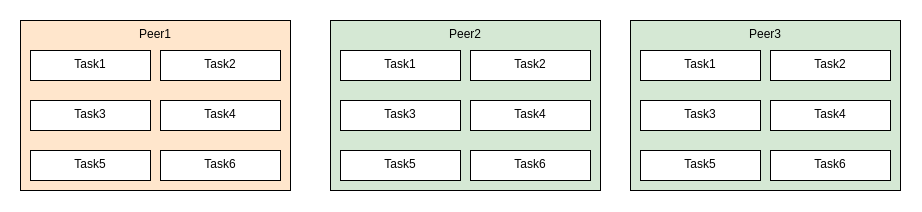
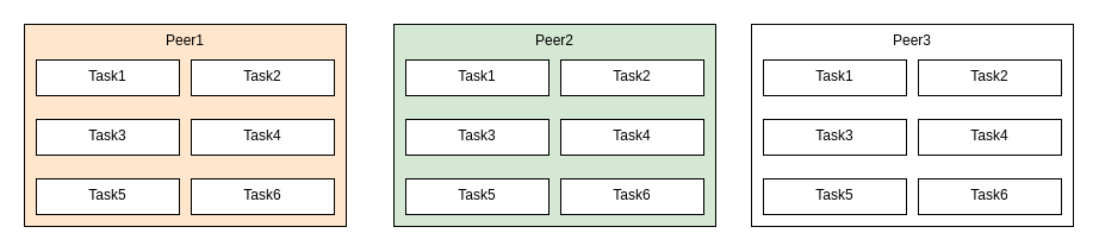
  <mxCell id="0" />
  <mxCell id="1" parent="0" />
  <mxCell id="2" value="" style="group" parent="1" vertex="1" connectable="0"><mxGeometry x="20" y="20" width="270" height="170" as="geometry" /></mxCell>
  <mxCell id="3" value="Peer1" style="whiteSpace=wrap;html=1;align=center;verticalAlign=top;fillColor=#ffe6cc;" parent="2" vertex="1"><mxGeometry width="270" height="170" as="geometry" /></mxCell>
  <mxCell id="4" value="Task1" style="whiteSpace=wrap;html=1;align=center;verticalAlign=top;" parent="2" vertex="1"><mxGeometry x="10" y="30" width="120" height="30" as="geometry" /></mxCell>
  <mxCell id="5" value="Task2" style="whiteSpace=wrap;html=1;align=center;verticalAlign=top;" parent="2" vertex="1"><mxGeometry x="140" y="30" width="120" height="30" as="geometry" /></mxCell>
  <mxCell id="6" value="Task3" style="whiteSpace=wrap;html=1;align=center;verticalAlign=top;" parent="2" vertex="1"><mxGeometry x="10" y="80" width="120" height="30" as="geometry" /></mxCell>
  <mxCell id="7" value="Task4" style="whiteSpace=wrap;html=1;align=center;verticalAlign=top;" parent="2" vertex="1"><mxGeometry x="140" y="80" width="120" height="30" as="geometry" /></mxCell>
  <mxCell id="8" value="Task5" style="whiteSpace=wrap;html=1;align=center;verticalAlign=top;" parent="2" vertex="1"><mxGeometry x="10" y="130" width="120" height="30" as="geometry" /></mxCell>
  <mxCell id="9" value="Task6" style="whiteSpace=wrap;html=1;align=center;verticalAlign=top;" parent="2" vertex="1"><mxGeometry x="140" y="130" width="120" height="30" as="geometry" /></mxCell>
  <mxCell id="10" value="" style="group" parent="1" vertex="1" connectable="0"><mxGeometry x="330" y="20" width="270" height="170" as="geometry" /></mxCell>
  <mxCell id="11" value="Peer2" style="whiteSpace=wrap;html=1;align=center;verticalAlign=top;fillColor=#d5e8d4;" parent="10" vertex="1"><mxGeometry width="270" height="170" as="geometry" /></mxCell>
  <mxCell id="12" value="Task1" style="whiteSpace=wrap;html=1;align=center;verticalAlign=top;" parent="10" vertex="1"><mxGeometry x="10" y="30" width="120" height="30" as="geometry" /></mxCell>
  <mxCell id="13" value="Task2" style="whiteSpace=wrap;html=1;align=center;verticalAlign=top;" parent="10" vertex="1"><mxGeometry x="140" y="30" width="120" height="30" as="geometry" /></mxCell>
  <mxCell id="14" value="Task3" style="whiteSpace=wrap;html=1;align=center;verticalAlign=top;" parent="10" vertex="1"><mxGeometry x="10" y="80" width="120" height="30" as="geometry" /></mxCell>
  <mxCell id="15" value="Task4" style="whiteSpace=wrap;html=1;align=center;verticalAlign=top;" parent="10" vertex="1"><mxGeometry x="140" y="80" width="120" height="30" as="geometry" /></mxCell>
  <mxCell id="16" value="Task5" style="whiteSpace=wrap;html=1;align=center;verticalAlign=top;" parent="10" vertex="1"><mxGeometry x="10" y="130" width="120" height="30" as="geometry" /></mxCell>
  <mxCell id="17" value="Task6" style="whiteSpace=wrap;html=1;align=center;verticalAlign=top;" parent="10" vertex="1"><mxGeometry x="140" y="130" width="120" height="30" as="geometry" /></mxCell>
  <mxCell id="18" value="" style="group" parent="1" vertex="1" connectable="0"><mxGeometry x="630" y="20" width="270" height="170" as="geometry" /></mxCell>
- <mxCell id="19" value="Peer3" style="whiteSpace=wrap;html=1;align=center;verticalAlign=top;fillColor=#d5e8d4;" parent="18" vertex="1"><mxGeometry width="270" height="170" as="geometry" /></mxCell>
+ <mxCell id="19" value="Peer3" style="whiteSpace=wrap;html=1;align=center;verticalAlign=top;" parent="18" vertex="1"><mxGeometry width="270" height="170" as="geometry" /></mxCell>
  <mxCell id="20" value="Task1" style="whiteSpace=wrap;html=1;align=center;verticalAlign=top;" parent="18" vertex="1"><mxGeometry x="10" y="30" width="120" height="30" as="geometry" /></mxCell>
  <mxCell id="21" value="Task2" style="whiteSpace=wrap;html=1;align=center;verticalAlign=top;" parent="18" vertex="1"><mxGeometry x="140" y="30" width="120" height="30" as="geometry" /></mxCell>
  <mxCell id="22" value="Task3" style="whiteSpace=wrap;html=1;align=center;verticalAlign=top;" parent="18" vertex="1"><mxGeometry x="10" y="80" width="120" height="30" as="geometry" /></mxCell>
  <mxCell id="23" value="Task4" style="whiteSpace=wrap;html=1;align=center;verticalAlign=top;" parent="18" vertex="1"><mxGeometry x="140" y="80" width="120" height="30" as="geometry" /></mxCell>
  <mxCell id="24" value="Task5" style="whiteSpace=wrap;html=1;align=center;verticalAlign=top;" parent="18" vertex="1"><mxGeometry x="10" y="130" width="120" height="30" as="geometry" /></mxCell>
  <mxCell id="25" value="Task6" style="whiteSpace=wrap;html=1;align=center;verticalAlign=top;" parent="18" vertex="1"><mxGeometry x="140" y="130" width="120" height="30" as="geometry" /></mxCell>
